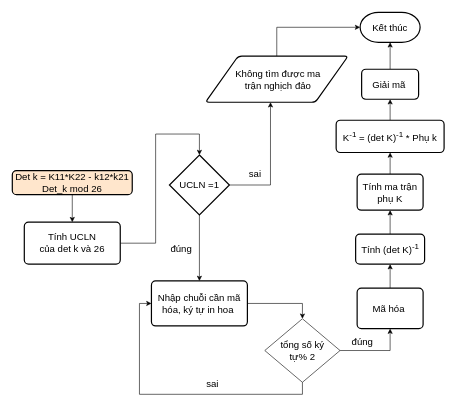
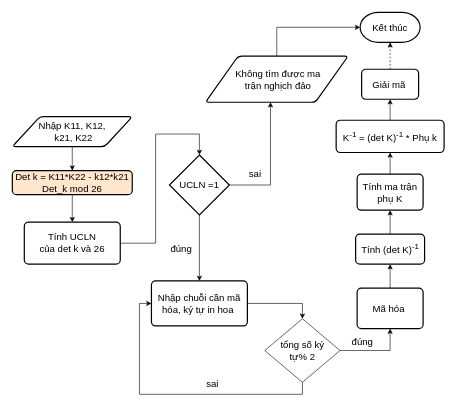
  <mxCell id="0" />
  <mxCell id="1" parent="0" />
+ <mxCell id="2" style="edgeStyle=orthogonalEdgeStyle;rounded=0;orthogonalLoop=1;jettySize=auto;html=1;exitX=0.5;exitY=1;exitDx=0;exitDy=0;entryX=0.5;entryY=0;entryDx=0;entryDy=0;fontSize=16;" parent="1" source="3" target="5" edge="1"><mxGeometry relative="1" as="geometry" /></mxCell>
+ <mxCell id="3" value="&lt;span&gt;Nhập K11, K12,&lt;br&gt;&amp;nbsp;k21, K22&lt;/span&gt;" style="shape=parallelogram;html=1;strokeWidth=2;perimeter=parallelogramPerimeter;whiteSpace=wrap;rounded=1;arcSize=12;size=0.23;fontSize=16;" parent="1" vertex="1"><mxGeometry x="20" y="194" width="200" height="50" as="geometry" /></mxCell>
  <mxCell id="4" style="edgeStyle=orthogonalEdgeStyle;rounded=0;orthogonalLoop=1;jettySize=auto;html=1;exitX=0.5;exitY=1;exitDx=0;exitDy=0;entryX=0.5;entryY=0;entryDx=0;entryDy=0;" parent="1" source="5" target="10" edge="1"><mxGeometry relative="1" as="geometry" /></mxCell>
  <mxCell id="5" value="&lt;span&gt;Det k = K11*K22 - k12*k21&lt;br&gt;Det_k mod 26&lt;br&gt;&lt;/span&gt;" style="rounded=1;whiteSpace=wrap;html=1;absoluteArcSize=1;arcSize=14;strokeWidth=2;fontSize=16;fillColor=#ffe6cc;" parent="1" vertex="1"><mxGeometry x="20" y="284" width="200" height="40" as="geometry" /></mxCell>
  <mxCell id="6" style="edgeStyle=orthogonalEdgeStyle;rounded=0;orthogonalLoop=1;jettySize=auto;html=1;exitX=0.5;exitY=1;exitDx=0;exitDy=0;exitPerimeter=0;entryX=0.5;entryY=0;entryDx=0;entryDy=0;fontSize=16;" parent="1" source="8" target="12" edge="1"><mxGeometry relative="1" as="geometry" /></mxCell>
  <mxCell id="7" style="edgeStyle=orthogonalEdgeStyle;rounded=0;orthogonalLoop=1;jettySize=auto;html=1;exitX=1;exitY=0.5;exitDx=0;exitDy=0;exitPerimeter=0;entryX=0.456;entryY=1;entryDx=0;entryDy=0;entryPerimeter=0;fontSize=16;" parent="1" source="8" target="25" edge="1"><mxGeometry relative="1" as="geometry" /></mxCell>
  <mxCell id="8" value="&lt;span&gt;UCLN =1&lt;/span&gt;" style="strokeWidth=2;html=1;shape=mxgraph.flowchart.decision;whiteSpace=wrap;fontSize=16;" parent="1" vertex="1"><mxGeometry x="282" y="258" width="100" height="100" as="geometry" /></mxCell>
  <mxCell id="9" style="edgeStyle=orthogonalEdgeStyle;rounded=0;orthogonalLoop=1;jettySize=auto;html=1;exitX=1;exitY=0.5;exitDx=0;exitDy=0;entryX=0.5;entryY=0;entryDx=0;entryDy=0;entryPerimeter=0;" parent="1" source="10" target="8" edge="1"><mxGeometry relative="1" as="geometry"><mxPoint x="341" y="207" as="targetPoint" /><Array as="points"><mxPoint x="259" y="405" /><mxPoint x="259" y="223" /><mxPoint x="332" y="223" /></Array></mxGeometry></mxCell>
  <mxCell id="10" value="&lt;span&gt;Tính UCLN&lt;/span&gt;&lt;br&gt;&lt;span&gt;của det k và 26&lt;/span&gt;" style="rounded=1;whiteSpace=wrap;html=1;absoluteArcSize=1;arcSize=14;strokeWidth=2;fontSize=16;" parent="1" vertex="1"><mxGeometry x="40" y="370" width="160" height="70" as="geometry" /></mxCell>
  <mxCell id="11" style="edgeStyle=orthogonalEdgeStyle;rounded=0;orthogonalLoop=1;jettySize=auto;html=1;exitX=1;exitY=0.5;exitDx=0;exitDy=0;entryX=0.5;entryY=0;entryDx=0;entryDy=0;" parent="1" source="12" target="30" edge="1"><mxGeometry relative="1" as="geometry" /></mxCell>
  <mxCell id="12" value="&lt;span&gt;Nhập chuỗi cần mã hóa, ký tự in hoa&amp;nbsp;&lt;/span&gt;" style="rounded=1;whiteSpace=wrap;html=1;absoluteArcSize=1;arcSize=14;strokeWidth=2;fontSize=16;" parent="1" vertex="1"><mxGeometry x="252" y="468" width="160" height="75" as="geometry" /></mxCell>
  <mxCell id="13" style="edgeStyle=orthogonalEdgeStyle;rounded=0;orthogonalLoop=1;jettySize=auto;html=1;exitX=0.5;exitY=0;exitDx=0;exitDy=0;entryX=0.5;entryY=1;entryDx=0;entryDy=0;fontSize=16;" parent="1" source="14" target="16" edge="1"><mxGeometry relative="1" as="geometry" /></mxCell>
  <mxCell id="14" value="Mã hóa&amp;nbsp;" style="rounded=1;whiteSpace=wrap;html=1;absoluteArcSize=1;arcSize=14;strokeWidth=2;fontSize=16;" parent="1" vertex="1"><mxGeometry x="595" y="480" width="110" height="67.5" as="geometry" /></mxCell>
  <mxCell id="15" style="edgeStyle=orthogonalEdgeStyle;rounded=0;orthogonalLoop=1;jettySize=auto;html=1;exitX=0.5;exitY=0;exitDx=0;exitDy=0;entryX=0.5;entryY=1;entryDx=0;entryDy=0;fontSize=16;" parent="1" source="16" target="18" edge="1"><mxGeometry relative="1" as="geometry" /></mxCell>
  <mxCell id="16" value="Tính (det K)&lt;sup&gt;-1&lt;/sup&gt;" style="rounded=1;whiteSpace=wrap;html=1;absoluteArcSize=1;arcSize=14;strokeWidth=2;fontSize=16;" parent="1" vertex="1"><mxGeometry x="592.5" y="390" width="115" height="50" as="geometry" /></mxCell>
  <mxCell id="17" style="edgeStyle=orthogonalEdgeStyle;rounded=0;orthogonalLoop=1;jettySize=auto;html=1;exitX=0.5;exitY=0;exitDx=0;exitDy=0;entryX=0.5;entryY=1;entryDx=0;entryDy=0;fontSize=16;" parent="1" source="18" target="20" edge="1"><mxGeometry relative="1" as="geometry" /></mxCell>
  <mxCell id="18" value="Tính ma trận phụ K" style="rounded=1;whiteSpace=wrap;html=1;absoluteArcSize=1;arcSize=14;strokeWidth=2;fontSize=16;" parent="1" vertex="1"><mxGeometry x="595" y="290" width="110" height="60" as="geometry" /></mxCell>
  <mxCell id="19" style="edgeStyle=orthogonalEdgeStyle;rounded=0;orthogonalLoop=1;jettySize=auto;html=1;exitX=0.5;exitY=0;exitDx=0;exitDy=0;entryX=0.5;entryY=1;entryDx=0;entryDy=0;fontSize=16;" parent="1" source="20" target="22" edge="1"><mxGeometry relative="1" as="geometry" /></mxCell>
  <mxCell id="20" value="K&lt;sup&gt;-1&lt;/sup&gt; = (det K)&lt;sup&gt;-1&lt;/sup&gt; * Phụ k" style="rounded=1;whiteSpace=wrap;html=1;absoluteArcSize=1;arcSize=14;strokeWidth=2;fontSize=16;" parent="1" vertex="1"><mxGeometry x="560" y="200" width="180" height="53.75" as="geometry" /></mxCell>
- <mxCell id="21" style="edgeStyle=orthogonalEdgeStyle;rounded=0;orthogonalLoop=1;jettySize=auto;html=1;exitX=0.5;exitY=0;exitDx=0;exitDy=0;entryX=0.5;entryY=1;entryDx=0;entryDy=0;entryPerimeter=0;fontSize=16;" parent="1" source="22" target="23" edge="1"><mxGeometry relative="1" as="geometry" /></mxCell>
+ <mxCell id="21" style="edgeStyle=orthogonalEdgeStyle;rounded=0;orthogonalLoop=1;jettySize=auto;html=1;exitX=0.5;exitY=0;exitDx=0;exitDy=0;entryX=0.5;entryY=1;entryDx=0;entryDy=0;entryPerimeter=0;fontSize=16;dashed=1;" parent="1" source="22" target="23" edge="1"><mxGeometry relative="1" as="geometry" /></mxCell>
  <mxCell id="22" value="Giải mã&amp;nbsp;" style="rounded=1;whiteSpace=wrap;html=1;absoluteArcSize=1;arcSize=14;strokeWidth=2;fontSize=16;" parent="1" vertex="1"><mxGeometry x="602.5" y="115" width="95" height="50" as="geometry" /></mxCell>
  <mxCell id="23" value="Kết thúc" style="strokeWidth=2;html=1;shape=mxgraph.flowchart.terminator;whiteSpace=wrap;fontSize=16;" parent="1" vertex="1"><mxGeometry x="600" y="20" width="100" height="50" as="geometry" /></mxCell>
  <mxCell id="24" style="edgeStyle=orthogonalEdgeStyle;rounded=0;orthogonalLoop=1;jettySize=auto;html=1;exitX=0.5;exitY=0;exitDx=0;exitDy=0;entryX=0;entryY=0.5;entryDx=0;entryDy=0;entryPerimeter=0;fontSize=16;" parent="1" source="25" target="23" edge="1"><mxGeometry relative="1" as="geometry" /></mxCell>
  <mxCell id="25" value="&amp;nbsp;Không tìm được ma&lt;br&gt;&amp;nbsp;trận nghịch đảo" style="shape=parallelogram;html=1;strokeWidth=2;perimeter=parallelogramPerimeter;whiteSpace=wrap;rounded=1;arcSize=12;size=0.23;fontSize=16;" parent="1" vertex="1"><mxGeometry x="342" y="93" width="238" height="77" as="geometry" /></mxCell>
  <mxCell id="26" value="sai" style="text;html=1;strokeColor=none;fillColor=none;align=center;verticalAlign=middle;whiteSpace=wrap;rounded=0;fontSize=16;" parent="1" vertex="1"><mxGeometry x="395" y="274" width="60" height="30" as="geometry" /></mxCell>
  <mxCell id="27" value="đúng" style="text;html=1;strokeColor=none;fillColor=none;align=center;verticalAlign=middle;whiteSpace=wrap;rounded=0;fontSize=16;" parent="1" vertex="1"><mxGeometry x="272" y="399" width="60" height="30" as="geometry" /></mxCell>
  <mxCell id="28" style="edgeStyle=orthogonalEdgeStyle;rounded=0;orthogonalLoop=1;jettySize=auto;html=1;exitX=0.5;exitY=1;exitDx=0;exitDy=0;entryX=0;entryY=0.5;entryDx=0;entryDy=0;" parent="1" source="30" target="12" edge="1"><mxGeometry relative="1" as="geometry" /></mxCell>
  <mxCell id="29" style="edgeStyle=orthogonalEdgeStyle;rounded=0;orthogonalLoop=1;jettySize=auto;html=1;exitX=1;exitY=0.5;exitDx=0;exitDy=0;entryX=0.5;entryY=1;entryDx=0;entryDy=0;" parent="1" source="30" target="14" edge="1"><mxGeometry relative="1" as="geometry" /></mxCell>
  <mxCell id="30" value="&lt;font style=&quot;font-size: 16px&quot;&gt;tổng số ký &lt;br&gt;tự% 2&lt;/font&gt;" style="rhombus;whiteSpace=wrap;html=1;" parent="1" vertex="1"><mxGeometry x="441" y="531" width="125.5" height="106" as="geometry" /></mxCell>
  <mxCell id="31" value="đúng" style="text;html=1;strokeColor=none;fillColor=none;align=center;verticalAlign=middle;whiteSpace=wrap;rounded=0;fontSize=16;" parent="1" vertex="1"><mxGeometry x="574" y="555" width="60" height="30" as="geometry" /></mxCell>
  <mxCell id="32" value="sai" style="text;html=1;strokeColor=none;fillColor=none;align=center;verticalAlign=middle;whiteSpace=wrap;rounded=0;fontSize=16;" parent="1" vertex="1"><mxGeometry x="324" y="625" width="60" height="30" as="geometry" /></mxCell>
